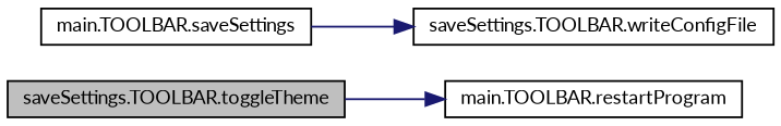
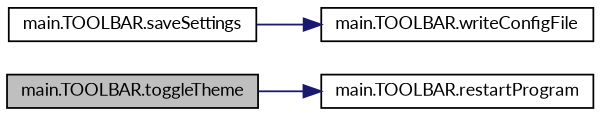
  digraph {
    fontname=Lato
    rankdir=LR
    node [color=black fillcolor=white fontname=Lato fontsize=10 shape=record style=filled]
    edge [color=midnightblue fontname=Lato fontsize=10 labelfontname=Helvetica labelfontsize=10 style=solid]
-   n1 [fillcolor=grey75 fontcolor=black height=0.2 label="saveSettings.TOOLBAR.toggleTheme" width=0.4]
+   n1 [fillcolor=grey75 fontcolor=black height=0.2 label="main.TOOLBAR.toggleTheme" width=0.4]
    n2 [height=0.2 label="main.TOOLBAR.restartProgram" width=0.4]
    n3 [height=0.2 label="main.TOOLBAR.saveSettings" width=0.4]
-   n4 [height=0.2 label="saveSettings.TOOLBAR.writeConfigFile" width=0.4]
+   n4 [height=0.2 label="main.TOOLBAR.writeConfigFile" width=0.4]
    n1 -> n2
    n3 -> n4
  }
